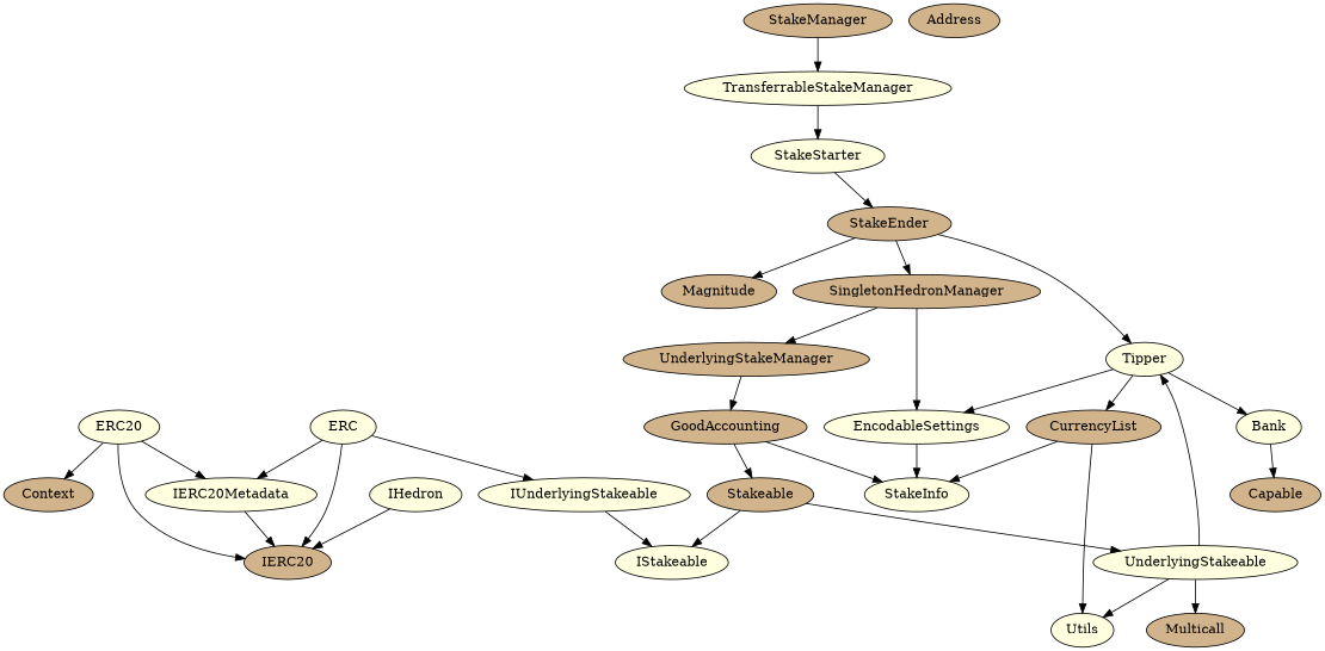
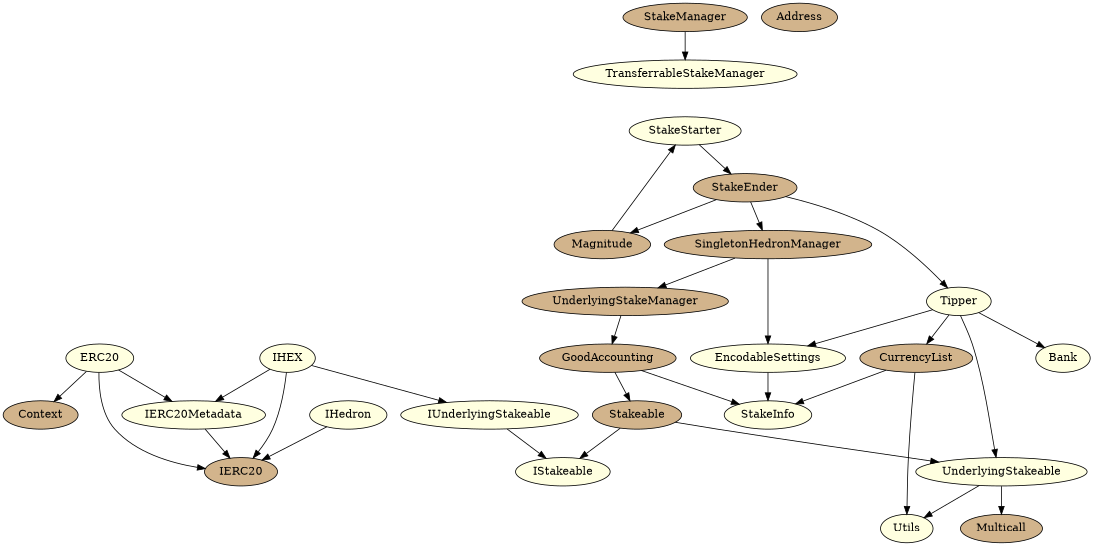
  digraph {
    node [fillcolor=lightyellow style=filled]
    TransferrableStakeManager
    StakeManager [fillcolor=tan]
    StakeStarter
    StakeEnder [fillcolor=tan]
    Magnitude [fillcolor=tan]
    Tipper
    SingletonHedronManager [fillcolor=tan]
    Bank
    UnderlyingStakeable
    CurrencyList [fillcolor=tan]
    EncodableSettings
    UnderlyingStakeManager [fillcolor=tan]
-   Capable [fillcolor=tan]
    Multicall [fillcolor=tan]
    Utils
    StakeInfo
    GoodAccounting [fillcolor=tan]
    IHedron
    IERC20 [fillcolor=tan]
-   IHEX [label=ERC]
+   IHEX
    IERC20Metadata
    IUnderlyingStakeable
    IStakeable
    Address [fillcolor=tan]
    ERC20
    Context [fillcolor=tan]
    Stakeable [fillcolor=tan]
-   TransferrableStakeManager -> StakeStarter
+   Magnitude -> StakeStarter
    StakeManager -> TransferrableStakeManager
    StakeStarter -> StakeEnder
    StakeEnder -> Magnitude
    StakeEnder -> Tipper
    StakeEnder -> SingletonHedronManager
    Tipper -> Bank
-   UnderlyingStakeable -> Tipper
+   Tipper -> UnderlyingStakeable
    Tipper -> CurrencyList
    Tipper -> EncodableSettings
    SingletonHedronManager -> EncodableSettings
    SingletonHedronManager -> UnderlyingStakeManager
-   Bank -> Capable
    UnderlyingStakeable -> Multicall
    UnderlyingStakeable -> Utils
    CurrencyList -> Utils
    CurrencyList -> StakeInfo
    EncodableSettings -> StakeInfo
    UnderlyingStakeManager -> GoodAccounting
    GoodAccounting -> StakeInfo
    GoodAccounting -> Stakeable
    IHedron -> IERC20
    IHEX -> IERC20
    IHEX -> IERC20Metadata
    IHEX -> IUnderlyingStakeable
    IERC20Metadata -> IERC20
    IUnderlyingStakeable -> IStakeable
    ERC20 -> IERC20
    ERC20 -> IERC20Metadata
    ERC20 -> Context
    Stakeable -> UnderlyingStakeable
    Stakeable -> IStakeable
  }
